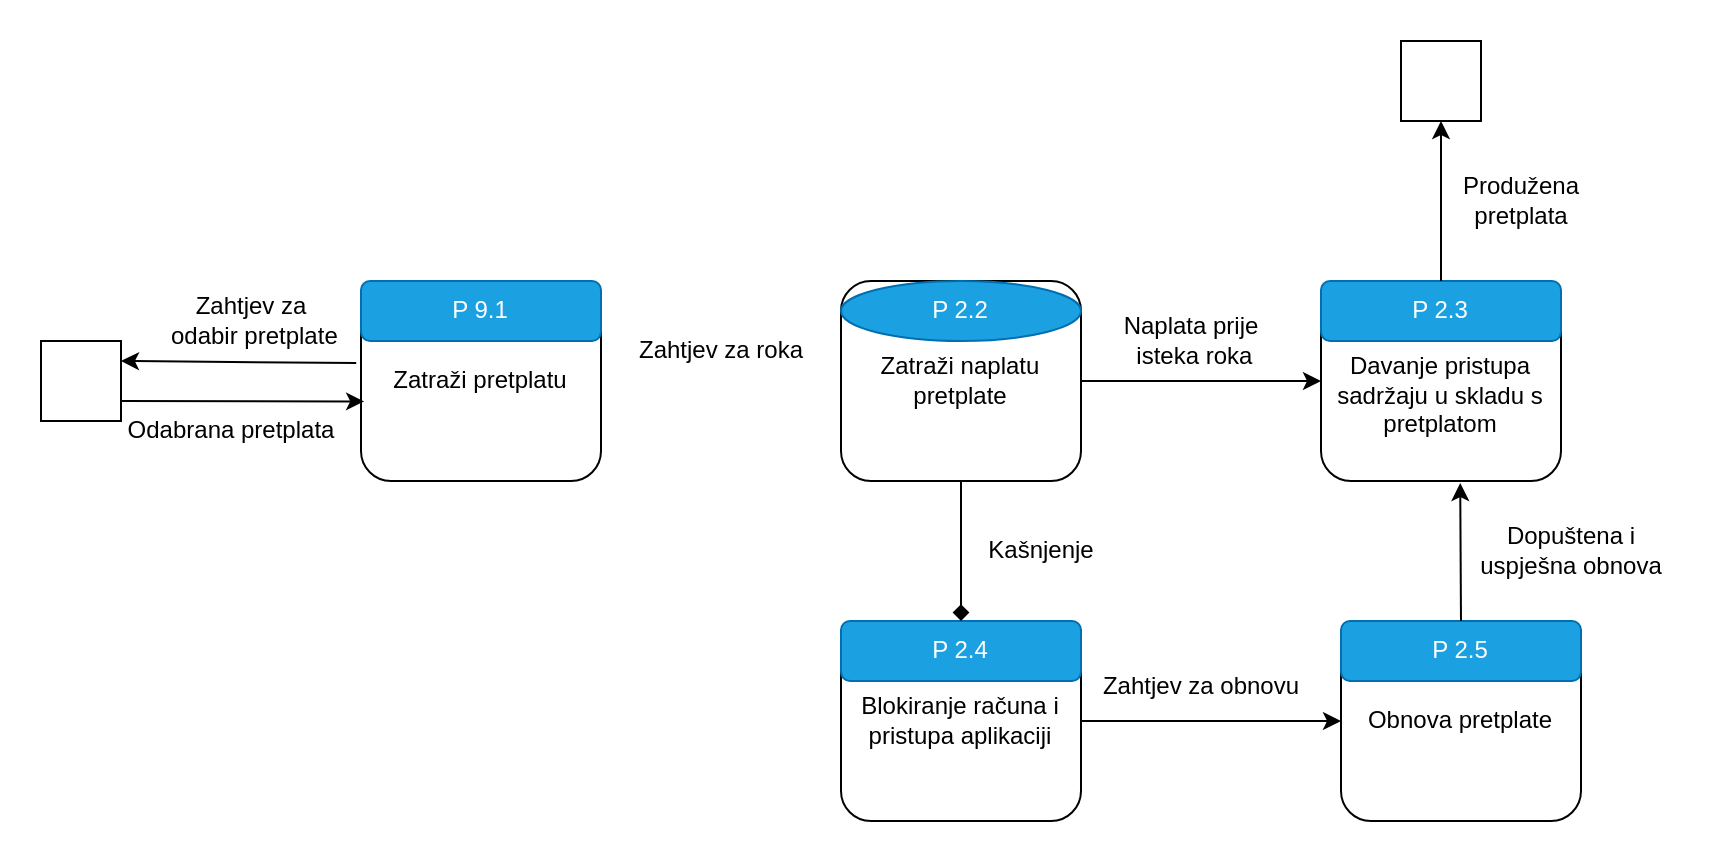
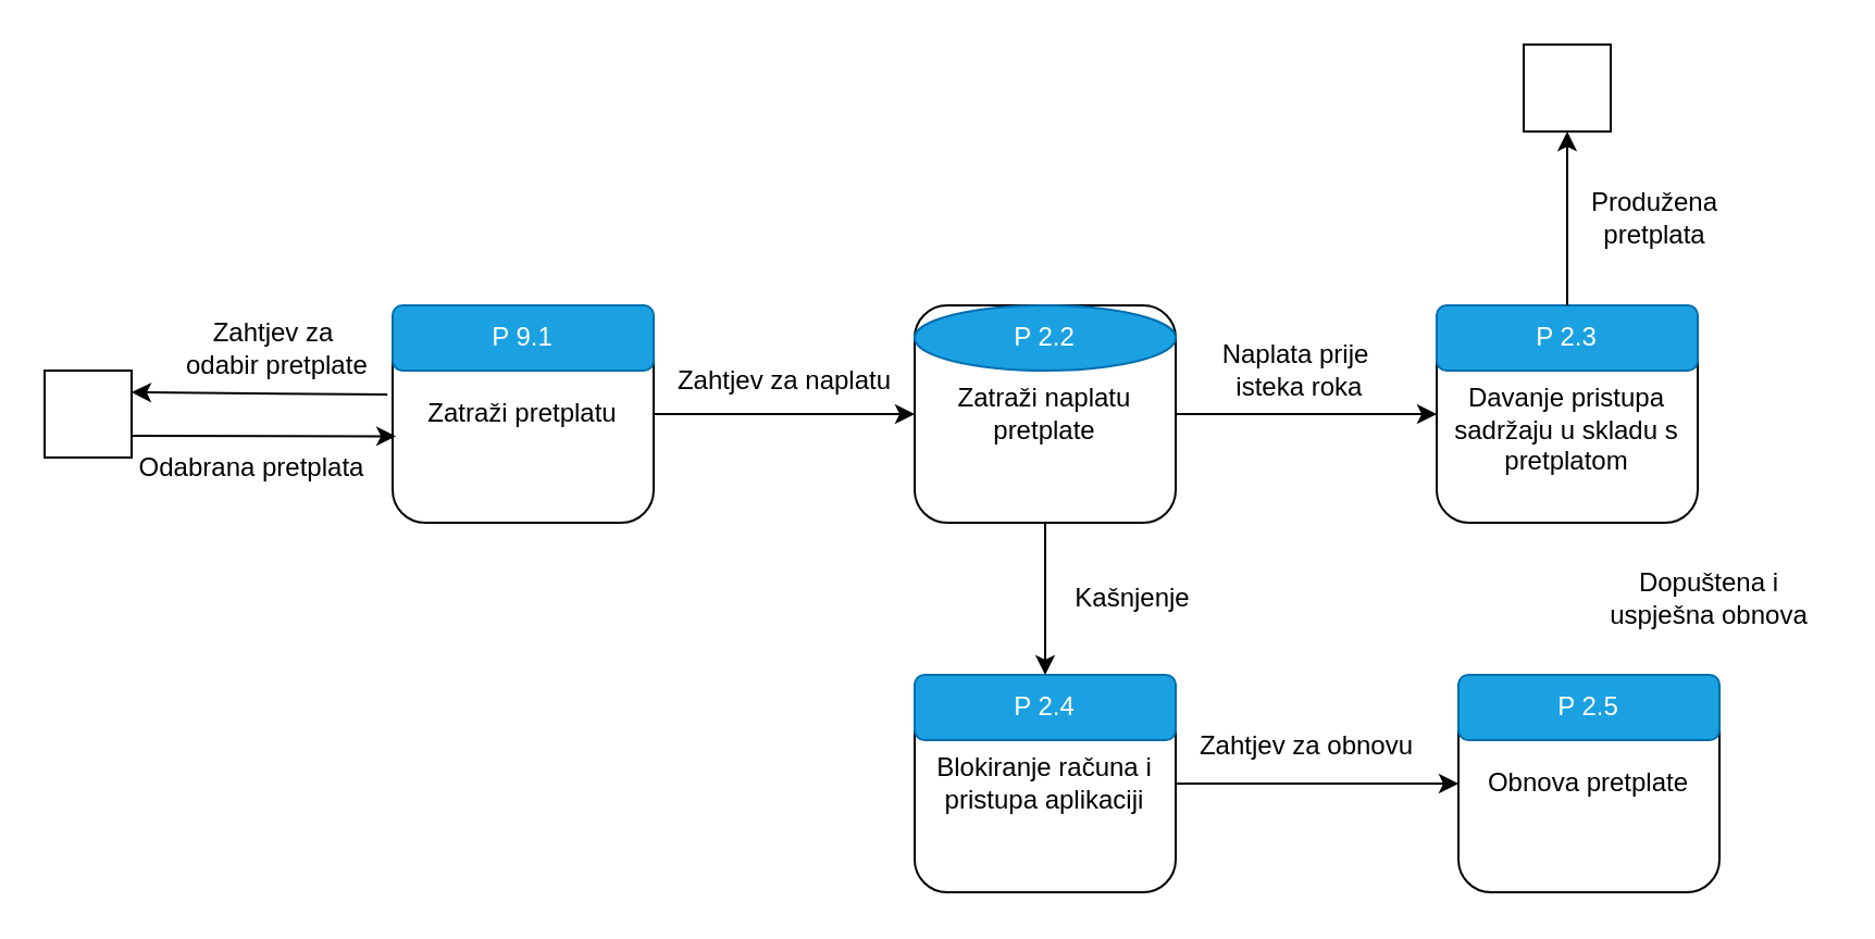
  <mxCell id="0" />
  <mxCell id="1" parent="0" />
  <mxCell id="2" value="Zatraži pretplatu" style="rounded=1;whiteSpace=wrap;html=1;" vertex="1" parent="1"><mxGeometry x="180" y="140" width="120" height="100" as="geometry" /></mxCell>
  <mxCell id="3" value="" style="rounded=0;whiteSpace=wrap;html=1;" vertex="1" parent="1"><mxGeometry x="20" y="170" width="40" height="40" as="geometry" /></mxCell>
  <mxCell id="4" value="P 9.1" style="rounded=1;whiteSpace=wrap;html=1;fillColor=#1ba1e2;strokeColor=#006EAF;fontColor=#ffffff;" vertex="1" parent="1"><mxGeometry x="180" y="140" width="120" height="30" as="geometry" /></mxCell>
  <mxCell id="5" value="" style="endArrow=classic;html=1;rounded=0;exitX=-0.02;exitY=0.41;exitDx=0;exitDy=0;entryX=1;entryY=0.25;entryDx=0;entryDy=0;exitPerimeter=0;" edge="1" parent="1" source="2" target="3"><mxGeometry width="50" height="50" relative="1" as="geometry"><mxPoint x="100" y="210" as="sourcePoint" /><mxPoint x="150" y="160" as="targetPoint" /></mxGeometry></mxCell>
  <mxCell id="6" value="Zahtjev za&lt;br&gt;&amp;nbsp;odabir pretplate" style="text;html=1;align=center;verticalAlign=middle;resizable=0;points=[];autosize=1;strokeColor=none;fillColor=none;" vertex="1" parent="1"><mxGeometry x="70" y="140" width="110" height="40" as="geometry" /></mxCell>
  <mxCell id="7" value="" style="endArrow=classic;html=1;rounded=0;exitX=1;exitY=0.75;exitDx=0;exitDy=0;entryX=0.013;entryY=0.602;entryDx=0;entryDy=0;entryPerimeter=0;" edge="1" parent="1" source="3" target="2"><mxGeometry width="50" height="50" relative="1" as="geometry"><mxPoint x="380" y="210" as="sourcePoint" /><mxPoint x="430" y="160" as="targetPoint" /></mxGeometry></mxCell>
  <mxCell id="8" value="Odabrana pretplata" style="text;html=1;align=center;verticalAlign=middle;resizable=0;points=[];autosize=1;strokeColor=none;fillColor=none;" vertex="1" parent="1"><mxGeometry x="50" y="200" width="130" height="30" as="geometry" /></mxCell>
  <mxCell id="9" value="Zatraži naplatu pretplate" style="rounded=1;whiteSpace=wrap;html=1;" vertex="1" parent="1"><mxGeometry x="420" y="140" width="120" height="100" as="geometry" /></mxCell>
  <mxCell id="10" value="P 2.2" style="ellipse;whiteSpace=wrap;html=1;fillColor=#1ba1e2;fontColor=#ffffff;strokeColor=#006EAF;" vertex="1" parent="1"><mxGeometry x="420" y="140" width="120" height="30" as="geometry" /></mxCell>
- <mxCell id="12" value="Zahtjev za roka" style="text;html=1;align=center;verticalAlign=middle;resizable=0;points=[];autosize=1;strokeColor=none;fillColor=none;" vertex="1" parent="1"><mxGeometry x="300" y="160" width="120" height="30" as="geometry" /></mxCell>
+ <mxCell id="11" value="" style="endArrow=classic;html=1;rounded=0;exitX=1;exitY=0.5;exitDx=0;exitDy=0;entryX=0;entryY=0.5;entryDx=0;entryDy=0;" edge="1" parent="1" source="2" target="9"><mxGeometry width="50" height="50" relative="1" as="geometry"><mxPoint x="380" y="210" as="sourcePoint" /><mxPoint x="430" y="160" as="targetPoint" /></mxGeometry></mxCell>
+ <mxCell id="12" value="Zahtjev za naplatu" style="text;html=1;align=center;verticalAlign=middle;resizable=0;points=[];autosize=1;strokeColor=none;fillColor=none;" vertex="1" parent="1"><mxGeometry x="300" y="160" width="120" height="30" as="geometry" /></mxCell>
  <mxCell id="13" value="&lt;br&gt;Davanje pristupa sadržaju u skladu s pretplatom" style="rounded=1;whiteSpace=wrap;html=1;" vertex="1" parent="1"><mxGeometry x="660" y="140" width="120" height="100" as="geometry" /></mxCell>
  <mxCell id="14" value="P 2.3" style="rounded=1;whiteSpace=wrap;html=1;fillColor=#1ba1e2;fontColor=#ffffff;strokeColor=#006EAF;" vertex="1" parent="1"><mxGeometry x="660" y="140" width="120" height="30" as="geometry" /></mxCell>
  <mxCell id="15" value="" style="endArrow=classic;html=1;rounded=0;exitX=1;exitY=0.5;exitDx=0;exitDy=0;entryX=0;entryY=0.5;entryDx=0;entryDy=0;" edge="1" parent="1" source="9" target="13"><mxGeometry width="50" height="50" relative="1" as="geometry"><mxPoint x="380" y="210" as="sourcePoint" /><mxPoint x="430" y="160" as="targetPoint" /></mxGeometry></mxCell>
  <mxCell id="16" value="Naplata prije&lt;br&gt;&amp;nbsp;isteka roka" style="text;html=1;align=center;verticalAlign=middle;resizable=0;points=[];autosize=1;strokeColor=none;fillColor=none;" vertex="1" parent="1"><mxGeometry x="550" y="150" width="90" height="40" as="geometry" /></mxCell>
  <mxCell id="17" value="" style="endArrow=classic;html=1;rounded=0;exitX=0.5;exitY=0;exitDx=0;exitDy=0;" edge="1" parent="1" source="14"><mxGeometry width="50" height="50" relative="1" as="geometry"><mxPoint x="380" y="210" as="sourcePoint" /><mxPoint x="720" y="60" as="targetPoint" /></mxGeometry></mxCell>
  <mxCell id="18" value="Blokiranje računa i pristupa aplikaciji" style="rounded=1;whiteSpace=wrap;html=1;" vertex="1" parent="1"><mxGeometry x="420" y="310" width="120" height="100" as="geometry" /></mxCell>
  <mxCell id="19" value="P 2.4" style="rounded=1;whiteSpace=wrap;html=1;fillColor=#1ba1e2;fontColor=#ffffff;strokeColor=#006EAF;" vertex="1" parent="1"><mxGeometry x="420" y="310" width="120" height="30" as="geometry" /></mxCell>
- <mxCell id="20" value="" style="endArrow=diamond;html=1;rounded=0;exitX=0.5;exitY=1;exitDx=0;exitDy=0;entryX=0.5;entryY=0;entryDx=0;entryDy=0;" edge="1" parent="1" source="9" target="19"><mxGeometry width="50" height="50" relative="1" as="geometry"><mxPoint x="380" y="310" as="sourcePoint" /><mxPoint x="430" y="260" as="targetPoint" /></mxGeometry></mxCell>
+ <mxCell id="20" value="" style="endArrow=classic;html=1;rounded=0;exitX=0.5;exitY=1;exitDx=0;exitDy=0;entryX=0.5;entryY=0;entryDx=0;entryDy=0;" edge="1" parent="1" source="9" target="19"><mxGeometry width="50" height="50" relative="1" as="geometry"><mxPoint x="380" y="310" as="sourcePoint" /><mxPoint x="430" y="260" as="targetPoint" /></mxGeometry></mxCell>
  <mxCell id="21" value="Kašnjenje" style="text;html=1;align=center;verticalAlign=middle;resizable=0;points=[];autosize=1;strokeColor=none;fillColor=none;" vertex="1" parent="1"><mxGeometry x="480" y="260" width="80" height="30" as="geometry" /></mxCell>
  <mxCell id="22" value="" style="endArrow=classic;html=1;rounded=0;exitX=1;exitY=0.5;exitDx=0;exitDy=0;" edge="1" parent="1" source="18"><mxGeometry width="50" height="50" relative="1" as="geometry"><mxPoint x="380" y="310" as="sourcePoint" /><mxPoint x="670" y="360" as="targetPoint" /></mxGeometry></mxCell>
  <mxCell id="23" value="Obnova pretplate" style="rounded=1;whiteSpace=wrap;html=1;" vertex="1" parent="1"><mxGeometry x="670" y="310" width="120" height="100" as="geometry" /></mxCell>
  <mxCell id="24" value="P 2.5" style="rounded=1;whiteSpace=wrap;html=1;fillColor=#1ba1e2;fontColor=#ffffff;strokeColor=#006EAF;" vertex="1" parent="1"><mxGeometry x="670" y="310" width="120" height="30" as="geometry" /></mxCell>
  <mxCell id="25" value="Zahtjev za obnovu" style="text;html=1;align=center;verticalAlign=middle;resizable=0;points=[];autosize=1;strokeColor=none;fillColor=none;" vertex="1" parent="1"><mxGeometry x="540" y="328" width="120" height="30" as="geometry" /></mxCell>
- <mxCell id="26" value="" style="endArrow=classic;html=1;rounded=0;exitX=0.5;exitY=0;exitDx=0;exitDy=0;entryX=0.58;entryY=1.01;entryDx=0;entryDy=0;entryPerimeter=0;" edge="1" parent="1" source="24" target="13"><mxGeometry width="50" height="50" relative="1" as="geometry"><mxPoint x="380" y="210" as="sourcePoint" /><mxPoint x="430" y="160" as="targetPoint" /></mxGeometry></mxCell>
  <mxCell id="27" value="Dopuštena i &lt;br&gt;uspješna obnova" style="text;html=1;align=center;verticalAlign=middle;resizable=0;points=[];autosize=1;strokeColor=none;fillColor=none;" vertex="1" parent="1"><mxGeometry x="730" y="255" width="110" height="40" as="geometry" /></mxCell>
  <mxCell id="28" value="" style="rounded=0;whiteSpace=wrap;html=1;" vertex="1" parent="1"><mxGeometry x="700" y="20" width="40" height="40" as="geometry" /></mxCell>
  <mxCell id="29" value="Produžena &lt;br&gt;pretplata" style="text;html=1;align=center;verticalAlign=middle;resizable=0;points=[];autosize=1;strokeColor=none;fillColor=none;" vertex="1" parent="1"><mxGeometry x="720" y="80" width="80" height="40" as="geometry" /></mxCell>
